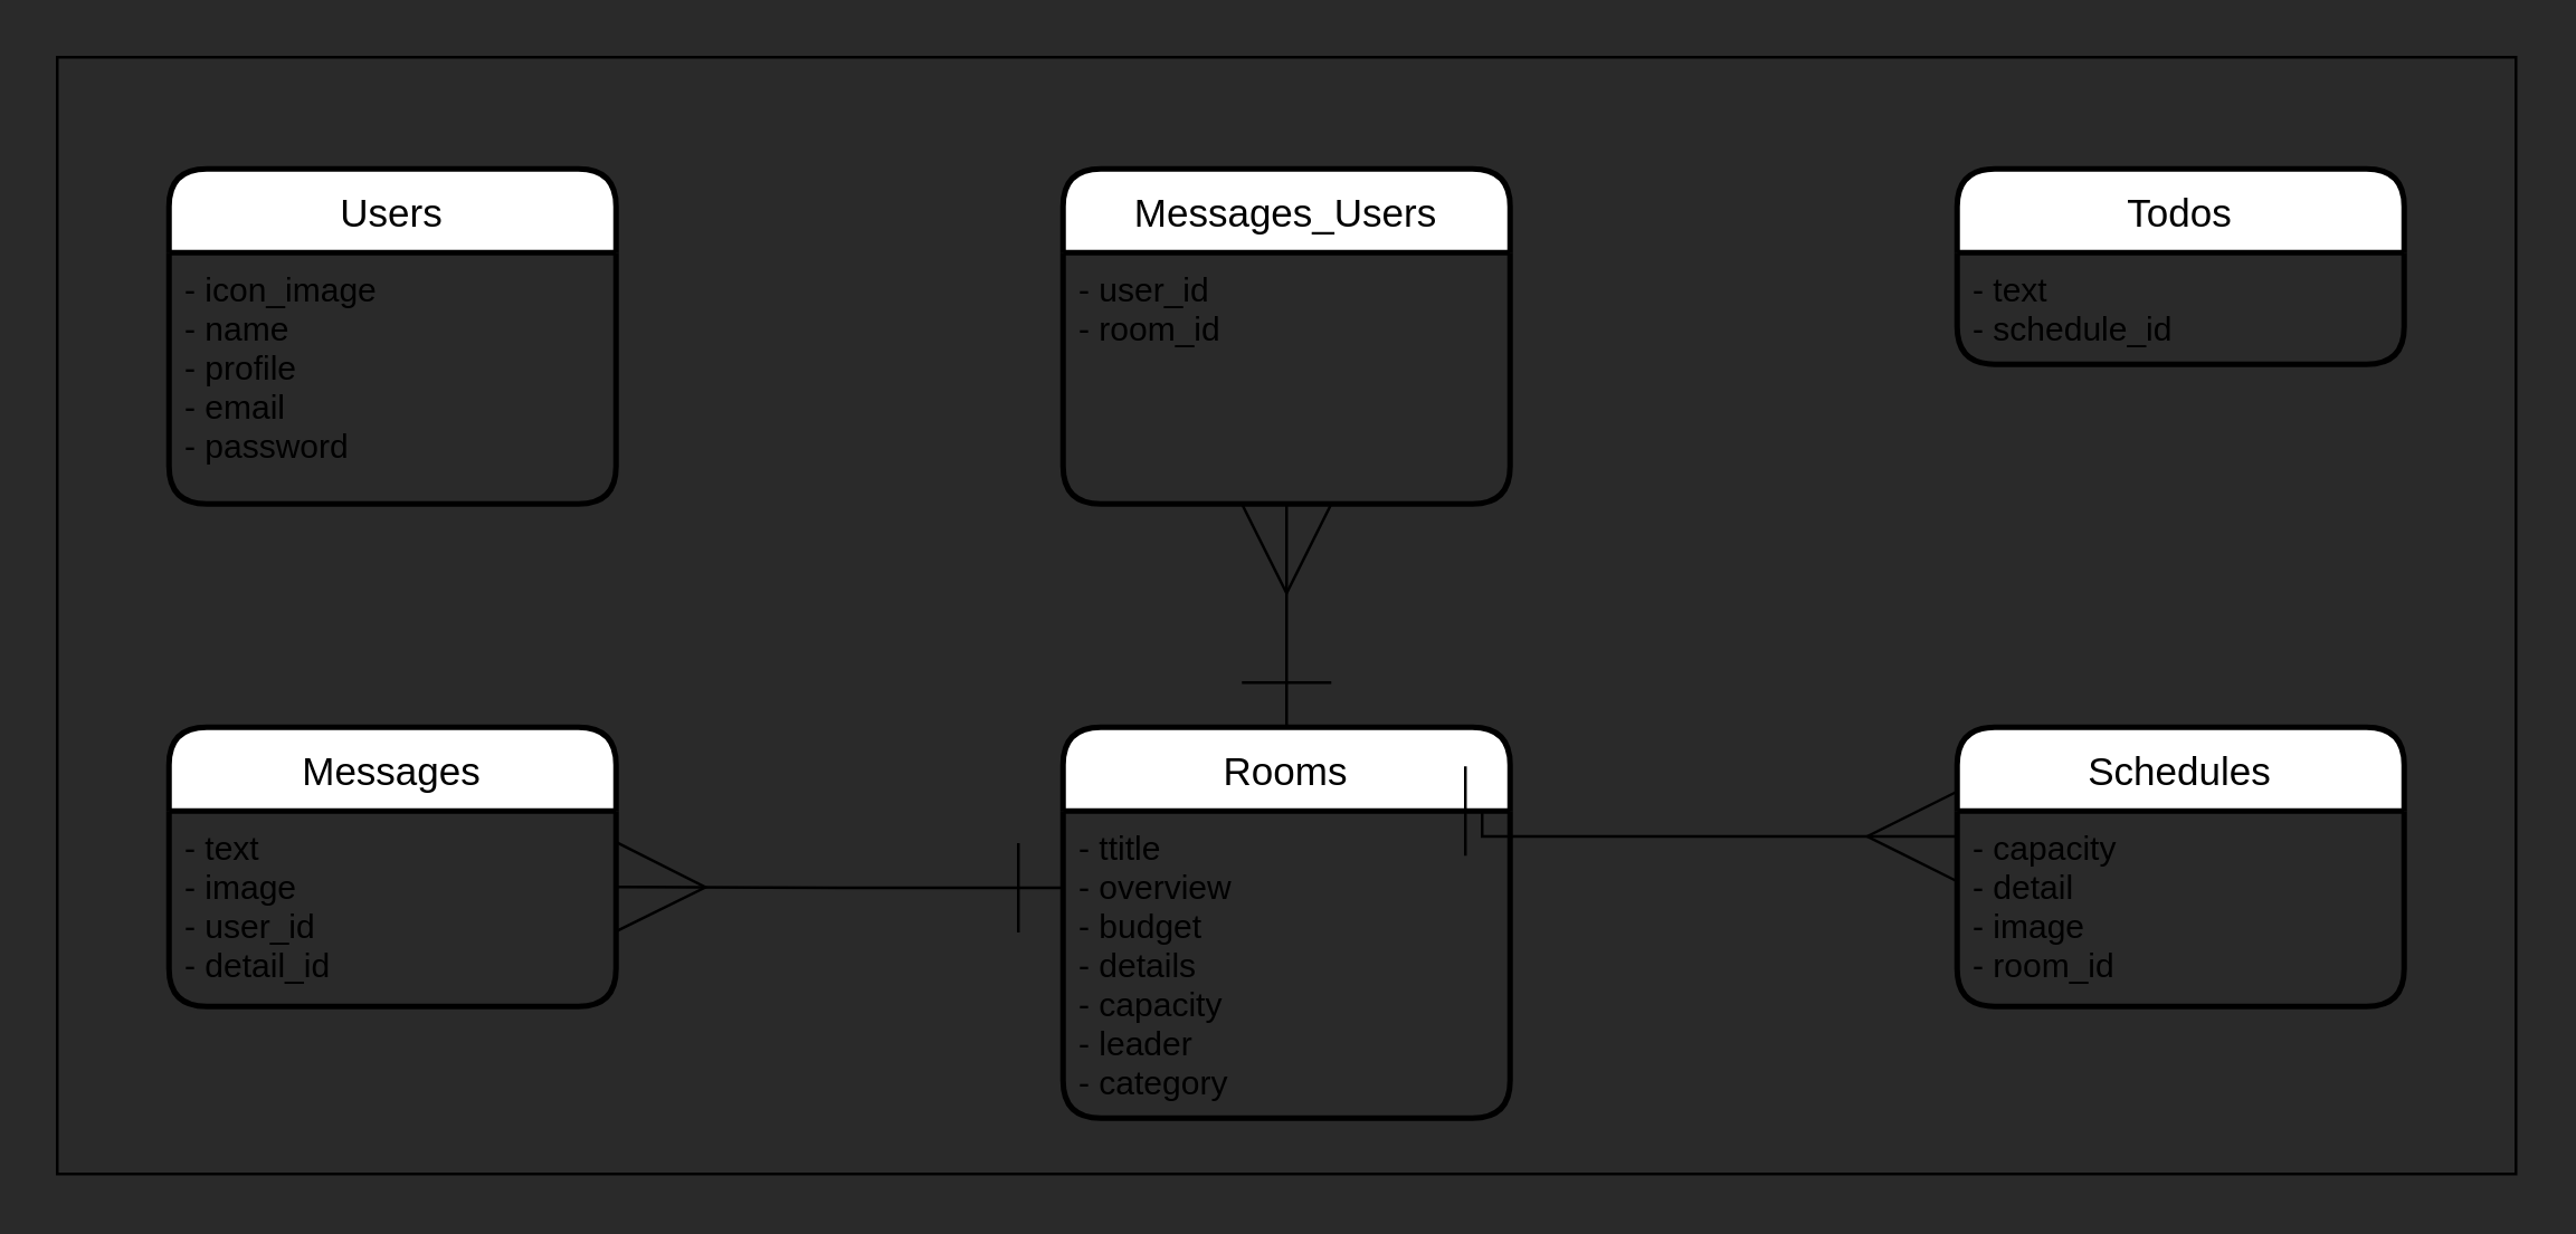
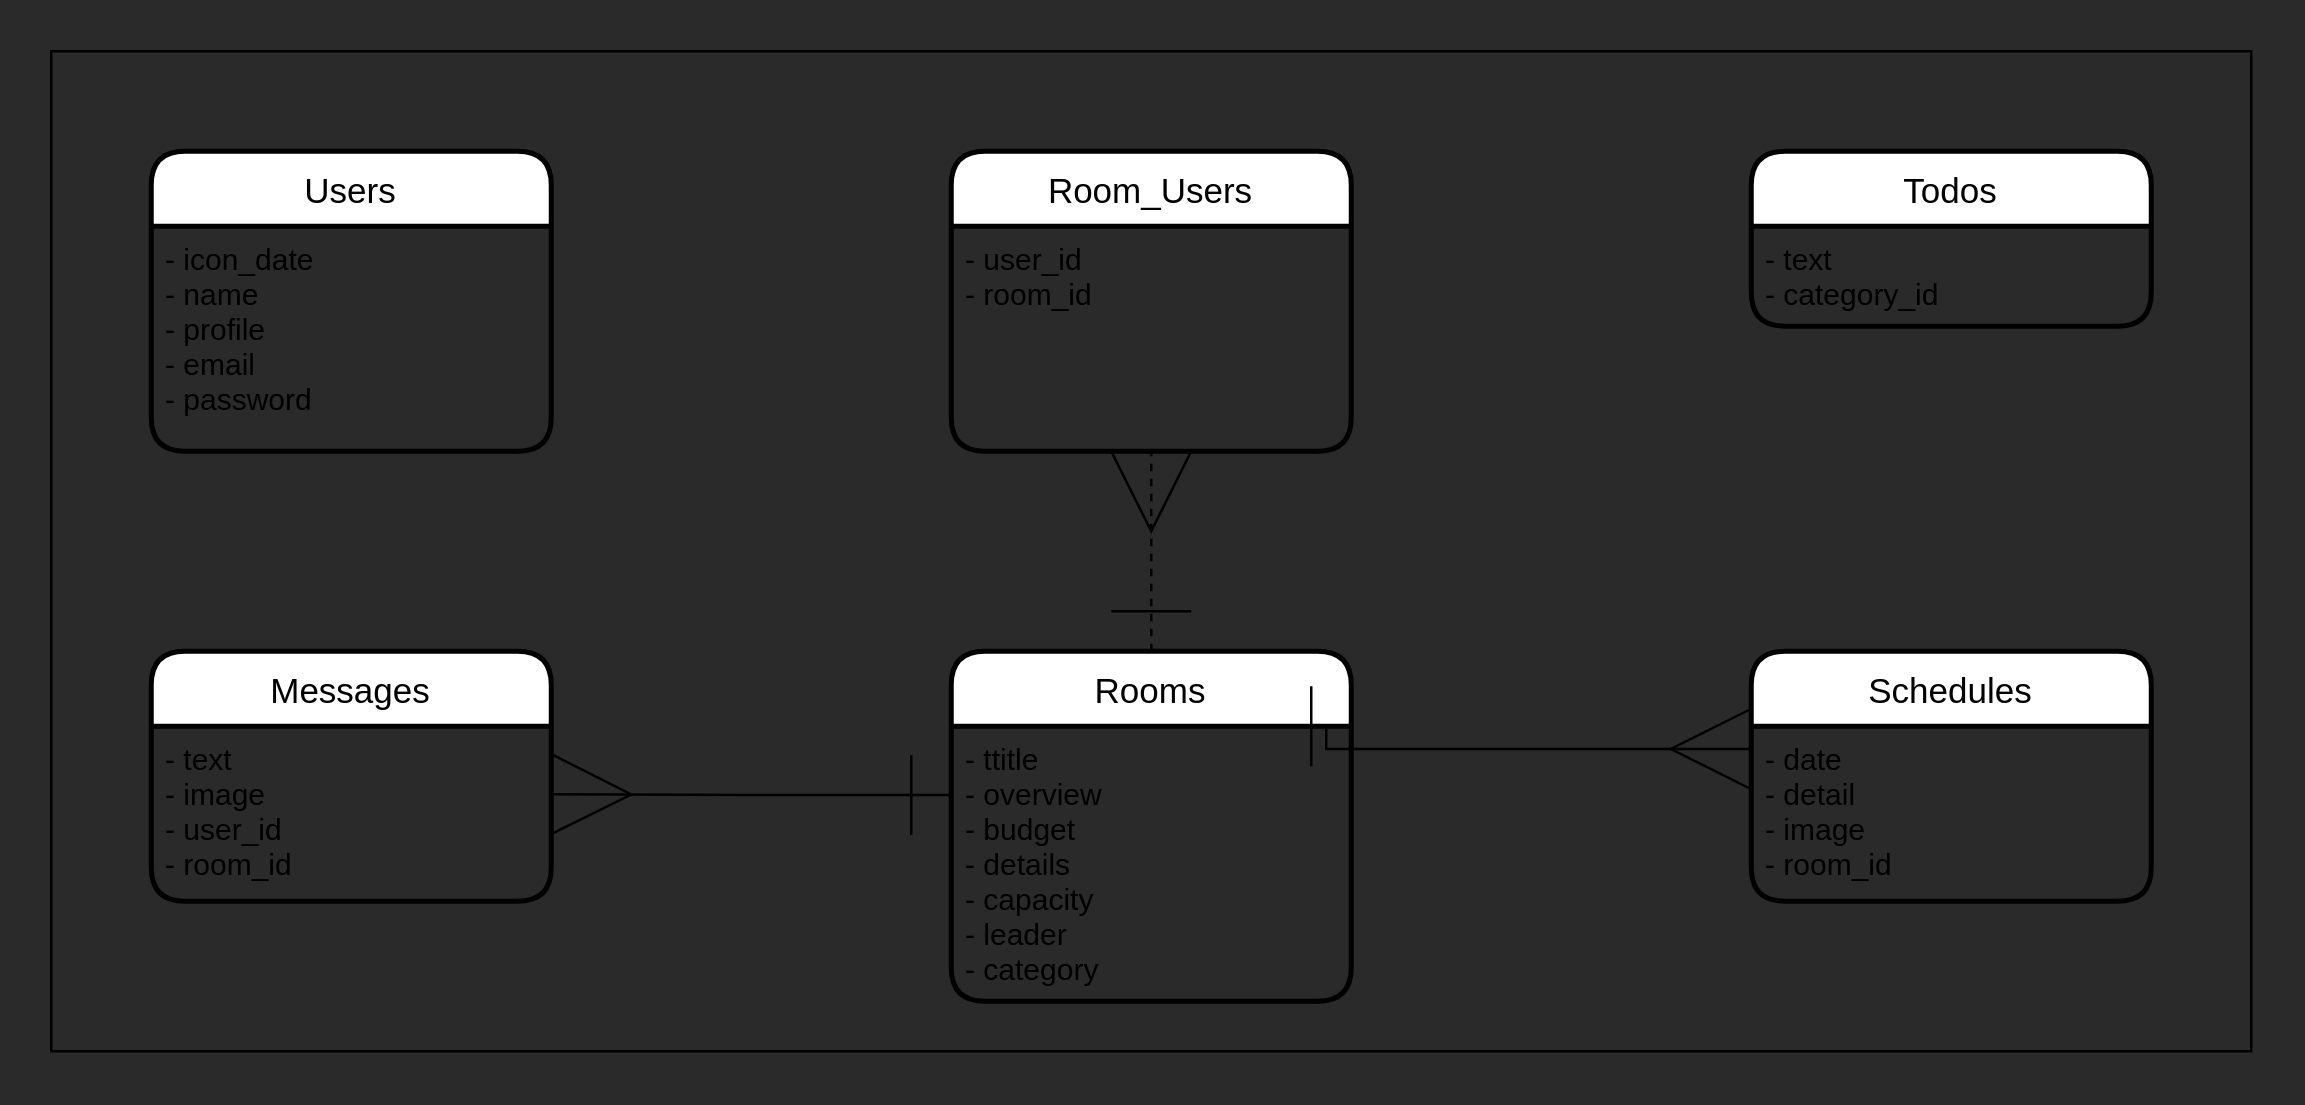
  <mxCell id="0" />
  <mxCell id="1" parent="0" />
  <mxCell id="2" value="Users" style="swimlane;childLayout=stackLayout;horizontal=1;startSize=30;horizontalStack=0;rounded=1;fontSize=14;fontStyle=0;strokeWidth=2;resizeParent=0;resizeLast=1;shadow=0;dashed=0;align=center;" parent="1" vertex="1"><mxGeometry y="60" width="160" height="120" as="geometry" x="60" /></mxCell>
- <mxCell id="3" value="- icon_image&#10;- name&#10;- profile&#10;- email&#10;- password" style="align=left;strokeColor=none;fillColor=none;spacingLeft=4;fontSize=12;verticalAlign=top;resizable=0;rotatable=0;part=1;" parent="2" vertex="1"><mxGeometry y="30" width="160" height="90" as="geometry" /></mxCell>
+ <mxCell id="3" value="- icon_date&#10;- name&#10;- profile&#10;- email&#10;- password" style="align=left;strokeColor=none;fillColor=none;spacingLeft=4;fontSize=12;verticalAlign=top;resizable=0;rotatable=0;part=1;" parent="2" vertex="1"><mxGeometry y="30" width="160" height="90" as="geometry" /></mxCell>
  <mxCell id="4" value="Messages" style="swimlane;childLayout=stackLayout;horizontal=1;startSize=30;horizontalStack=0;rounded=1;fontSize=14;fontStyle=0;strokeWidth=2;resizeParent=0;resizeLast=1;shadow=0;dashed=0;align=center;" parent="1" vertex="1"><mxGeometry y="260" width="160" height="100" as="geometry" x="60" /></mxCell>
- <mxCell id="5" value="- text&#10;- image&#10;- user_id&#10;- detail_id" style="align=left;strokeColor=none;fillColor=none;spacingLeft=4;fontSize=12;verticalAlign=top;resizable=0;rotatable=0;part=1;" parent="4" vertex="1"><mxGeometry y="30" width="160" height="70" as="geometry" /></mxCell>
- <mxCell id="6" style="edgeStyle=orthogonalEdgeStyle;rounded=0;orthogonalLoop=1;jettySize=auto;html=1;exitX=0.5;exitY=0;exitDx=0;exitDy=0;entryX=0.5;entryY=1;entryDx=0;entryDy=0;startArrow=ERone;startFill=0;startSize=30;endArrow=ERmany;endFill=0;endSize=30;strokeWidth=1;" parent="1" source="7" target="15" edge="1"><mxGeometry relative="1" as="geometry" /></mxCell>
+ <mxCell id="5" value="- text&#10;- image&#10;- user_id&#10;- room_id" style="align=left;strokeColor=none;fillColor=none;spacingLeft=4;fontSize=12;verticalAlign=top;resizable=0;rotatable=0;part=1;" parent="4" vertex="1"><mxGeometry y="30" width="160" height="70" as="geometry" /></mxCell>
+ <mxCell id="6" style="edgeStyle=orthogonalEdgeStyle;rounded=0;orthogonalLoop=1;jettySize=auto;html=1;exitX=0.5;exitY=0;exitDx=0;exitDy=0;entryX=0.5;entryY=1;entryDx=0;entryDy=0;startArrow=ERone;startFill=0;startSize=30;endArrow=ERmany;endFill=0;endSize=30;strokeWidth=1;dashed=1;" parent="1" source="7" target="15" edge="1"><mxGeometry relative="1" as="geometry" /></mxCell>
  <mxCell id="7" value="Rooms" style="swimlane;childLayout=stackLayout;horizontal=1;startSize=30;horizontalStack=0;rounded=1;fontSize=14;fontStyle=0;strokeWidth=2;resizeParent=0;resizeLast=1;shadow=0;dashed=0;align=center;" parent="1" vertex="1"><mxGeometry x="380" y="260" width="160" height="140" as="geometry" /></mxCell>
  <mxCell id="8" value="- ttitle&#10;- overview&#10;- budget&#10;- details&#10;- capacity&#10;- leader&#10;- category" style="align=left;strokeColor=none;fillColor=none;spacingLeft=4;fontSize=12;verticalAlign=top;resizable=0;rotatable=0;part=1;" parent="7" vertex="1"><mxGeometry y="30" width="160" height="110" as="geometry" /></mxCell>
  <mxCell id="9" value="Todos" style="swimlane;childLayout=stackLayout;horizontal=1;startSize=30;horizontalStack=0;rounded=1;fontSize=14;fontStyle=0;strokeWidth=2;resizeParent=0;resizeLast=1;shadow=0;dashed=0;align=center;" parent="1" vertex="1"><mxGeometry x="700" y="60" width="160" height="70" as="geometry" /></mxCell>
- <mxCell id="10" value="- text&#10;- schedule_id" style="align=left;strokeColor=none;fillColor=none;spacingLeft=4;fontSize=12;verticalAlign=top;resizable=0;rotatable=0;part=1;" parent="9" vertex="1"><mxGeometry y="30" width="160" height="40" as="geometry" /></mxCell>
+ <mxCell id="10" value="- text&#10;- category_id" style="align=left;strokeColor=none;fillColor=none;spacingLeft=4;fontSize=12;verticalAlign=top;resizable=0;rotatable=0;part=1;" parent="9" vertex="1"><mxGeometry y="30" width="160" height="40" as="geometry" /></mxCell>
  <mxCell id="11" style="edgeStyle=orthogonalEdgeStyle;rounded=0;orthogonalLoop=1;jettySize=auto;html=1;entryX=1;entryY=0;entryDx=0;entryDy=0;endArrow=ERone;endFill=0;startArrow=ERmany;startFill=0;endSize=30;startSize=30;exitX=-0.001;exitY=0.13;exitDx=0;exitDy=0;exitPerimeter=0;" parent="1" source="13" target="8" edge="1"><mxGeometry relative="1" as="geometry"><Array as="points"><mxPoint x="530" y="299" /></Array><mxPoint x="699" y="353" as="sourcePoint" /></mxGeometry></mxCell>
  <mxCell id="12" value="Schedules" style="swimlane;childLayout=stackLayout;horizontal=1;startSize=30;horizontalStack=0;rounded=1;fontSize=14;fontStyle=0;strokeWidth=2;resizeParent=0;resizeLast=1;shadow=0;dashed=0;align=center;" parent="1" vertex="1"><mxGeometry x="700" y="260" width="160" height="100" as="geometry" /></mxCell>
- <mxCell id="13" value="- capacity&#10;- detail&#10;- image&#10;- room_id" style="align=left;strokeColor=none;fillColor=none;spacingLeft=4;fontSize=12;verticalAlign=top;resizable=0;rotatable=0;part=1;" parent="12" vertex="1"><mxGeometry y="30" width="160" height="70" as="geometry" /></mxCell>
- <mxCell id="14" value="Messages_Users" style="swimlane;childLayout=stackLayout;horizontal=1;startSize=30;horizontalStack=0;rounded=1;fontSize=14;fontStyle=0;strokeWidth=2;resizeParent=0;resizeLast=1;shadow=0;dashed=0;align=center;" parent="1" vertex="1"><mxGeometry x="380" y="60" width="160" height="120" as="geometry" /></mxCell>
+ <mxCell id="13" value="- date&#10;- detail&#10;- image&#10;- room_id" style="align=left;strokeColor=none;fillColor=none;spacingLeft=4;fontSize=12;verticalAlign=top;resizable=0;rotatable=0;part=1;" parent="12" vertex="1"><mxGeometry y="30" width="160" height="70" as="geometry" /></mxCell>
+ <mxCell id="14" value="Room_Users" style="swimlane;childLayout=stackLayout;horizontal=1;startSize=30;horizontalStack=0;rounded=1;fontSize=14;fontStyle=0;strokeWidth=2;resizeParent=0;resizeLast=1;shadow=0;dashed=0;align=center;" parent="1" vertex="1"><mxGeometry x="380" y="60" width="160" height="120" as="geometry" /></mxCell>
  <mxCell id="15" value="- user_id&#10;- room_id" style="align=left;strokeColor=none;fillColor=none;spacingLeft=4;fontSize=12;verticalAlign=top;resizable=0;rotatable=0;part=1;" parent="14" vertex="1"><mxGeometry y="30" width="160" height="90" as="geometry" /></mxCell>
  <mxCell id="16" style="edgeStyle=orthogonalEdgeStyle;rounded=0;orthogonalLoop=1;jettySize=auto;html=1;exitX=0;exitY=0.25;exitDx=0;exitDy=0;entryX=1;entryY=0.388;entryDx=0;entryDy=0;entryPerimeter=0;startArrow=ERone;startFill=0;startSize=30;endArrow=ERmany;endFill=0;endSize=30;strokeWidth=1;" parent="1" source="8" target="5" edge="1"><mxGeometry relative="1" as="geometry" /></mxCell>
  <mxCell id="17" value="" style="rounded=0;whiteSpace=wrap;html=1;fillColor=none;" parent="1" vertex="1"><mxGeometry x="20" y="20" width="880" height="400" as="geometry" /></mxCell>
